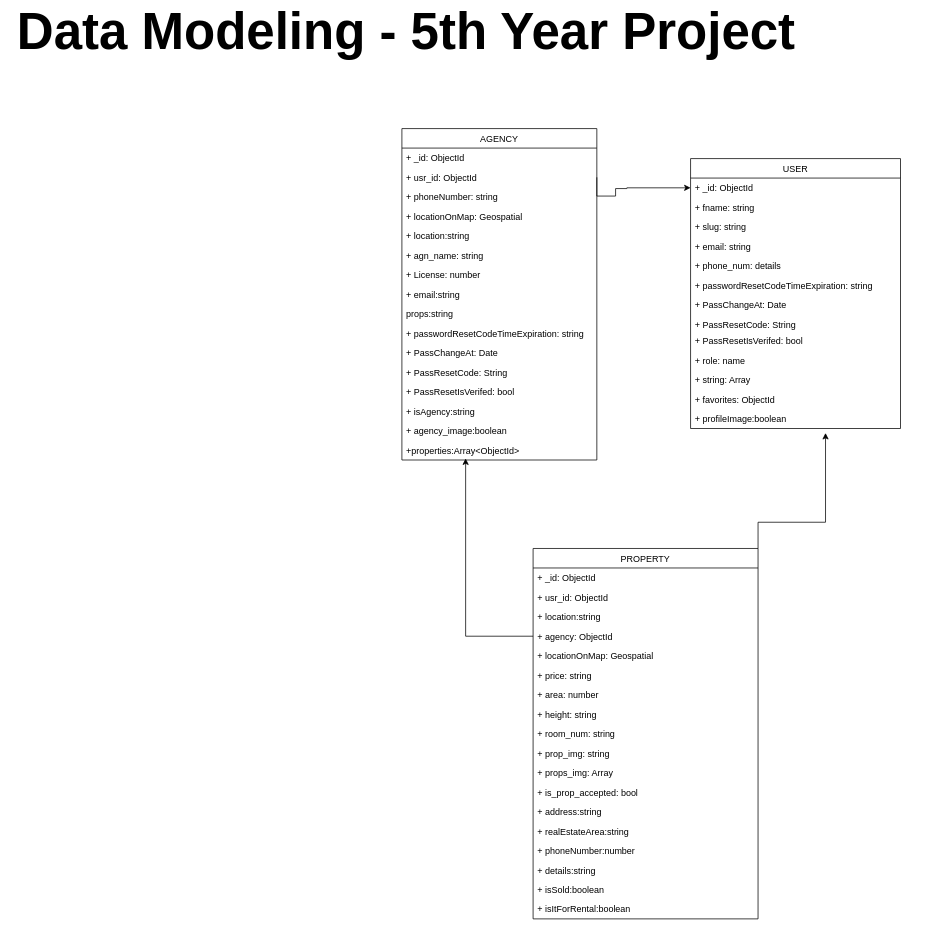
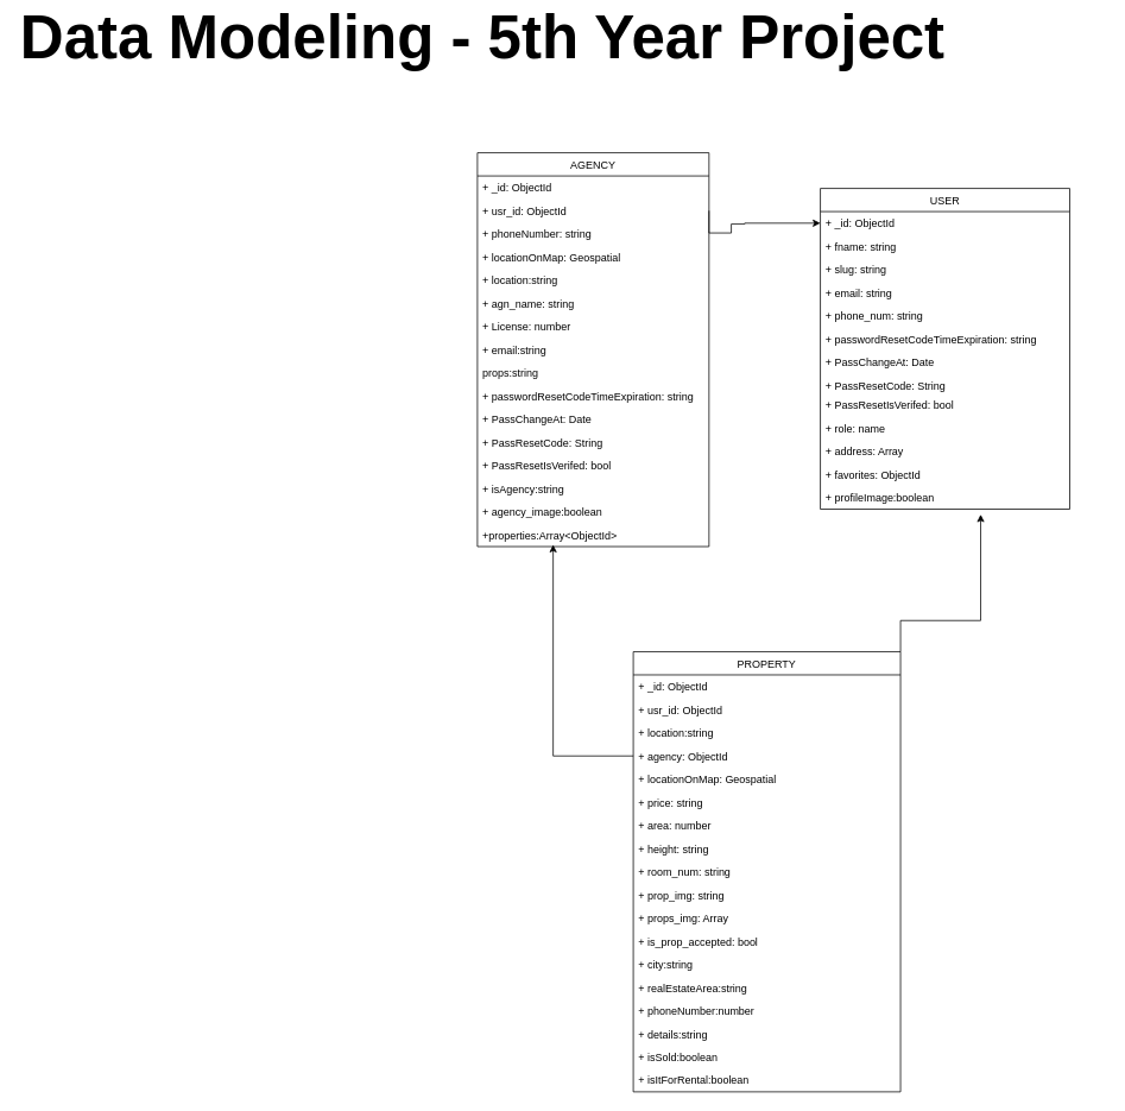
  <mxCell id="0" />
  <mxCell id="1" parent="0" />
  <mxCell id="2" value="USER" style="swimlane;fontStyle=0;childLayout=stackLayout;horizontal=1;startSize=26;fillColor=none;horizontalStack=0;resizeParent=1;resizeParentMax=0;resizeLast=0;collapsible=1;marginBottom=0;" parent="1" vertex="1"><mxGeometry x="920" y="200" width="280" height="360" as="geometry" /></mxCell>
  <mxCell id="3" value="+ _id: ObjectId" style="text;strokeColor=none;fillColor=none;align=left;verticalAlign=top;spacingLeft=4;spacingRight=4;overflow=hidden;rotatable=0;points=[[0,0.5],[1,0.5]];portConstraint=eastwest;" parent="2" vertex="1"><mxGeometry y="26" width="280" height="26" as="geometry" /></mxCell>
  <mxCell id="4" value="+ fname: string" style="text;strokeColor=none;fillColor=none;align=left;verticalAlign=top;spacingLeft=4;spacingRight=4;overflow=hidden;rotatable=0;points=[[0,0.5],[1,0.5]];portConstraint=eastwest;" parent="2" vertex="1"><mxGeometry y="52" width="280" height="26" as="geometry" /></mxCell>
  <mxCell id="5" value="+ slug: string" style="text;strokeColor=none;fillColor=none;align=left;verticalAlign=top;spacingLeft=4;spacingRight=4;overflow=hidden;rotatable=0;points=[[0,0.5],[1,0.5]];portConstraint=eastwest;" parent="2" vertex="1"><mxGeometry y="78" width="280" height="26" as="geometry" /></mxCell>
  <mxCell id="6" value="+ email: string" style="text;strokeColor=none;fillColor=none;align=left;verticalAlign=top;spacingLeft=4;spacingRight=4;overflow=hidden;rotatable=0;points=[[0,0.5],[1,0.5]];portConstraint=eastwest;" parent="2" vertex="1"><mxGeometry y="104" width="280" height="26" as="geometry" /></mxCell>
- <mxCell id="7" value="+ phone_num: details" style="text;strokeColor=none;fillColor=none;align=left;verticalAlign=top;spacingLeft=4;spacingRight=4;overflow=hidden;rotatable=0;points=[[0,0.5],[1,0.5]];portConstraint=eastwest;" parent="2" vertex="1"><mxGeometry y="130" width="280" height="26" as="geometry" /></mxCell>
+ <mxCell id="7" value="+ phone_num: string" style="text;strokeColor=none;fillColor=none;align=left;verticalAlign=top;spacingLeft=4;spacingRight=4;overflow=hidden;rotatable=0;points=[[0,0.5],[1,0.5]];portConstraint=eastwest;" parent="2" vertex="1"><mxGeometry y="130" width="280" height="26" as="geometry" /></mxCell>
  <mxCell id="8" value="+ passwordResetCodeTimeExpiration: string" style="text;strokeColor=none;fillColor=none;align=left;verticalAlign=top;spacingLeft=4;spacingRight=4;overflow=hidden;rotatable=0;points=[[0,0.5],[1,0.5]];portConstraint=eastwest;" parent="2" vertex="1"><mxGeometry y="156" width="280" height="26" as="geometry" /></mxCell>
  <mxCell id="9" value="+ PassChangeAt: Date" style="text;strokeColor=none;fillColor=none;align=left;verticalAlign=top;spacingLeft=4;spacingRight=4;overflow=hidden;rotatable=0;points=[[0,0.5],[1,0.5]];portConstraint=eastwest;" parent="2" vertex="1"><mxGeometry y="182" width="280" height="26" as="geometry" /></mxCell>
  <mxCell id="10" value="+ PassResetCode: String" style="text;strokeColor=none;fillColor=none;align=left;verticalAlign=top;spacingLeft=4;spacingRight=4;overflow=hidden;rotatable=0;points=[[0,0.5],[1,0.5]];portConstraint=eastwest;" parent="2" vertex="1"><mxGeometry y="208" width="280" height="22" as="geometry" /></mxCell>
  <mxCell id="11" value="+ PassResetIsVerifed: bool" style="text;strokeColor=none;fillColor=none;align=left;verticalAlign=top;spacingLeft=4;spacingRight=4;overflow=hidden;rotatable=0;points=[[0,0.5],[1,0.5]];portConstraint=eastwest;" parent="2" vertex="1"><mxGeometry y="230" width="280" height="26" as="geometry" /></mxCell>
  <mxCell id="12" value="+ role: name" style="text;strokeColor=none;fillColor=none;align=left;verticalAlign=top;spacingLeft=4;spacingRight=4;overflow=hidden;rotatable=0;points=[[0,0.5],[1,0.5]];portConstraint=eastwest;" parent="2" vertex="1"><mxGeometry y="256" width="280" height="26" as="geometry" /></mxCell>
- <mxCell id="13" value="+ string: Array" style="text;strokeColor=none;fillColor=none;align=left;verticalAlign=top;spacingLeft=4;spacingRight=4;overflow=hidden;rotatable=0;points=[[0,0.5],[1,0.5]];portConstraint=eastwest;" parent="2" vertex="1"><mxGeometry y="282" width="280" height="26" as="geometry" /></mxCell>
+ <mxCell id="13" value="+ address: Array" style="text;strokeColor=none;fillColor=none;align=left;verticalAlign=top;spacingLeft=4;spacingRight=4;overflow=hidden;rotatable=0;points=[[0,0.5],[1,0.5]];portConstraint=eastwest;" parent="2" vertex="1"><mxGeometry y="282" width="280" height="26" as="geometry" /></mxCell>
  <mxCell id="14" value="+ favorites: ObjectId" style="text;strokeColor=none;fillColor=none;align=left;verticalAlign=top;spacingLeft=4;spacingRight=4;overflow=hidden;rotatable=0;points=[[0,0.5],[1,0.5]];portConstraint=eastwest;" parent="2" vertex="1"><mxGeometry y="308" width="280" height="26" as="geometry" /></mxCell>
  <mxCell id="15" value="+ profileImage:boolean" style="text;strokeColor=none;fillColor=none;align=left;verticalAlign=top;spacingLeft=4;spacingRight=4;overflow=hidden;rotatable=0;points=[[0,0.5],[1,0.5]];portConstraint=eastwest;" parent="2" vertex="1"><mxGeometry y="334" width="280" height="26" as="geometry" /></mxCell>
  <mxCell id="16" value="AGENCY" style="swimlane;fontStyle=0;childLayout=stackLayout;horizontal=1;startSize=26;fillColor=none;horizontalStack=0;resizeParent=1;resizeParentMax=0;resizeLast=0;collapsible=1;marginBottom=0;" parent="1" vertex="1"><mxGeometry x="535" y="160" width="260" height="442" as="geometry" /></mxCell>
  <mxCell id="17" value="+ _id: ObjectId" style="text;strokeColor=none;fillColor=none;align=left;verticalAlign=top;spacingLeft=4;spacingRight=4;overflow=hidden;rotatable=0;points=[[0,0.5],[1,0.5]];portConstraint=eastwest;" parent="16" vertex="1"><mxGeometry y="26" width="260" height="26" as="geometry" /></mxCell>
  <mxCell id="18" value="+ usr_id: ObjectId" style="text;strokeColor=none;fillColor=none;align=left;verticalAlign=top;spacingLeft=4;spacingRight=4;overflow=hidden;rotatable=0;points=[[0,0.5],[1,0.5]];portConstraint=eastwest;" parent="16" vertex="1"><mxGeometry y="52" width="260" height="26" as="geometry" /></mxCell>
  <mxCell id="19" value="+ phoneNumber: string" style="text;strokeColor=none;fillColor=none;align=left;verticalAlign=top;spacingLeft=4;spacingRight=4;overflow=hidden;rotatable=0;points=[[0,0.5],[1,0.5]];portConstraint=eastwest;" parent="16" vertex="1"><mxGeometry y="78" width="260" height="26" as="geometry" /></mxCell>
  <mxCell id="20" value="+ locationOnMap: Geospatial" style="text;strokeColor=none;fillColor=none;align=left;verticalAlign=top;spacingLeft=4;spacingRight=4;overflow=hidden;rotatable=0;points=[[0,0.5],[1,0.5]];portConstraint=eastwest;" parent="16" vertex="1"><mxGeometry y="104" width="260" height="26" as="geometry" /></mxCell>
  <mxCell id="21" value="+ location:string" style="text;strokeColor=none;fillColor=none;align=left;verticalAlign=top;spacingLeft=4;spacingRight=4;overflow=hidden;rotatable=0;points=[[0,0.5],[1,0.5]];portConstraint=eastwest;" parent="16" vertex="1"><mxGeometry y="130" width="260" height="26" as="geometry" /></mxCell>
  <mxCell id="22" value="+ agn_name: string" style="text;strokeColor=none;fillColor=none;align=left;verticalAlign=top;spacingLeft=4;spacingRight=4;overflow=hidden;rotatable=0;points=[[0,0.5],[1,0.5]];portConstraint=eastwest;" parent="16" vertex="1"><mxGeometry y="156" width="260" height="26" as="geometry" /></mxCell>
  <mxCell id="23" value="+ License: number" style="text;strokeColor=none;fillColor=none;align=left;verticalAlign=top;spacingLeft=4;spacingRight=4;overflow=hidden;rotatable=0;points=[[0,0.5],[1,0.5]];portConstraint=eastwest;" parent="16" vertex="1"><mxGeometry y="182" width="260" height="26" as="geometry" /></mxCell>
  <mxCell id="24" value="+ email:string" style="text;strokeColor=none;fillColor=none;align=left;verticalAlign=top;spacingLeft=4;spacingRight=4;overflow=hidden;rotatable=0;points=[[0,0.5],[1,0.5]];portConstraint=eastwest;" parent="16" vertex="1"><mxGeometry y="208" width="260" height="26" as="geometry" /></mxCell>
  <mxCell id="25" value="props:string" style="text;strokeColor=none;fillColor=none;align=left;verticalAlign=top;spacingLeft=4;spacingRight=4;overflow=hidden;rotatable=0;points=[[0,0.5],[1,0.5]];portConstraint=eastwest;" parent="16" vertex="1"><mxGeometry y="234" width="260" height="26" as="geometry" /></mxCell>
  <mxCell id="26" value="+ passwordResetCodeTimeExpiration: string" style="text;strokeColor=none;fillColor=none;align=left;verticalAlign=top;spacingLeft=4;spacingRight=4;overflow=hidden;rotatable=0;points=[[0,0.5],[1,0.5]];portConstraint=eastwest;" parent="16" vertex="1"><mxGeometry y="260" width="260" height="26" as="geometry" /></mxCell>
  <mxCell id="27" value="+ PassChangeAt: Date" style="text;strokeColor=none;fillColor=none;align=left;verticalAlign=top;spacingLeft=4;spacingRight=4;overflow=hidden;rotatable=0;points=[[0,0.5],[1,0.5]];portConstraint=eastwest;" parent="16" vertex="1"><mxGeometry y="286" width="260" height="26" as="geometry" /></mxCell>
  <mxCell id="28" value="+ PassResetCode: String&#10;" style="text;strokeColor=none;fillColor=none;align=left;verticalAlign=top;spacingLeft=4;spacingRight=4;overflow=hidden;rotatable=0;points=[[0,0.5],[1,0.5]];portConstraint=eastwest;" parent="16" vertex="1"><mxGeometry y="312" width="260" height="26" as="geometry" /></mxCell>
  <mxCell id="29" value="+ PassResetIsVerifed: bool" style="text;strokeColor=none;fillColor=none;align=left;verticalAlign=top;spacingLeft=4;spacingRight=4;overflow=hidden;rotatable=0;points=[[0,0.5],[1,0.5]];portConstraint=eastwest;" parent="16" vertex="1"><mxGeometry y="338" width="260" height="26" as="geometry" /></mxCell>
  <mxCell id="30" value="+ isAgency:string" style="text;strokeColor=none;fillColor=none;align=left;verticalAlign=top;spacingLeft=4;spacingRight=4;overflow=hidden;rotatable=0;points=[[0,0.5],[1,0.5]];portConstraint=eastwest;" parent="16" vertex="1"><mxGeometry y="364" width="260" height="26" as="geometry" /></mxCell>
  <mxCell id="31" value="+ agency_image:boolean" style="text;strokeColor=none;fillColor=none;align=left;verticalAlign=top;spacingLeft=4;spacingRight=4;overflow=hidden;rotatable=0;points=[[0,0.5],[1,0.5]];portConstraint=eastwest;" parent="16" vertex="1"><mxGeometry y="390" width="260" height="26" as="geometry" /></mxCell>
  <mxCell id="32" value="+properties:Array&lt;ObjectId&gt;" style="text;strokeColor=none;fillColor=none;align=left;verticalAlign=top;spacingLeft=4;spacingRight=4;overflow=hidden;rotatable=0;points=[[0,0.5],[1,0.5]];portConstraint=eastwest;" parent="16" vertex="1"><mxGeometry y="416" width="260" height="26" as="geometry" /></mxCell>
  <mxCell id="33" value="PROPERTY" style="swimlane;fontStyle=0;childLayout=stackLayout;horizontal=1;startSize=26;fillColor=none;horizontalStack=0;resizeParent=1;resizeParentMax=0;resizeLast=0;collapsible=1;marginBottom=0;" parent="1" vertex="1"><mxGeometry x="710" y="720" width="300" height="494" as="geometry" /></mxCell>
  <mxCell id="34" value="+ _id: ObjectId" style="text;strokeColor=none;fillColor=none;align=left;verticalAlign=top;spacingLeft=4;spacingRight=4;overflow=hidden;rotatable=0;points=[[0,0.5],[1,0.5]];portConstraint=eastwest;" parent="33" vertex="1"><mxGeometry y="26" width="300" height="26" as="geometry" /></mxCell>
  <mxCell id="35" value="+ usr_id: ObjectId" style="text;strokeColor=none;fillColor=none;align=left;verticalAlign=top;spacingLeft=4;spacingRight=4;overflow=hidden;rotatable=0;points=[[0,0.5],[1,0.5]];portConstraint=eastwest;" parent="33" vertex="1"><mxGeometry y="52" width="300" height="26" as="geometry" /></mxCell>
  <mxCell id="36" value="+ location:string" style="text;strokeColor=none;fillColor=none;align=left;verticalAlign=top;spacingLeft=4;spacingRight=4;overflow=hidden;rotatable=0;points=[[0,0.5],[1,0.5]];portConstraint=eastwest;" parent="33" vertex="1"><mxGeometry y="78" width="300" height="26" as="geometry" /></mxCell>
  <mxCell id="37" value="+ agency: ObjectId" style="text;strokeColor=none;fillColor=none;align=left;verticalAlign=top;spacingLeft=4;spacingRight=4;overflow=hidden;rotatable=0;points=[[0,0.5],[1,0.5]];portConstraint=eastwest;" parent="33" vertex="1"><mxGeometry y="104" width="300" height="26" as="geometry" /></mxCell>
  <mxCell id="38" value="+ locationOnMap: Geospatial" style="text;strokeColor=none;fillColor=none;align=left;verticalAlign=top;spacingLeft=4;spacingRight=4;overflow=hidden;rotatable=0;points=[[0,0.5],[1,0.5]];portConstraint=eastwest;" parent="33" vertex="1"><mxGeometry y="130" width="300" height="26" as="geometry" /></mxCell>
  <mxCell id="39" value="+ price: string" style="text;strokeColor=none;fillColor=none;align=left;verticalAlign=top;spacingLeft=4;spacingRight=4;overflow=hidden;rotatable=0;points=[[0,0.5],[1,0.5]];portConstraint=eastwest;" parent="33" vertex="1"><mxGeometry y="156" width="300" height="26" as="geometry" /></mxCell>
  <mxCell id="40" value="+ area: number" style="text;strokeColor=none;fillColor=none;align=left;verticalAlign=top;spacingLeft=4;spacingRight=4;overflow=hidden;rotatable=0;points=[[0,0.5],[1,0.5]];portConstraint=eastwest;" parent="33" vertex="1"><mxGeometry y="182" width="300" height="26" as="geometry" /></mxCell>
  <mxCell id="41" value="+ height: string" style="text;strokeColor=none;fillColor=none;align=left;verticalAlign=top;spacingLeft=4;spacingRight=4;overflow=hidden;rotatable=0;points=[[0,0.5],[1,0.5]];portConstraint=eastwest;" parent="33" vertex="1"><mxGeometry y="208" width="300" height="26" as="geometry" /></mxCell>
  <mxCell id="42" value="+ room_num: string" style="text;strokeColor=none;fillColor=none;align=left;verticalAlign=top;spacingLeft=4;spacingRight=4;overflow=hidden;rotatable=0;points=[[0,0.5],[1,0.5]];portConstraint=eastwest;" parent="33" vertex="1"><mxGeometry y="234" width="300" height="26" as="geometry" /></mxCell>
  <mxCell id="43" value="+ prop_img: string" style="text;strokeColor=none;fillColor=none;align=left;verticalAlign=top;spacingLeft=4;spacingRight=4;overflow=hidden;rotatable=0;points=[[0,0.5],[1,0.5]];portConstraint=eastwest;" parent="33" vertex="1"><mxGeometry y="260" width="300" height="26" as="geometry" /></mxCell>
  <mxCell id="44" value="+ props_img: Array" style="text;strokeColor=none;fillColor=none;align=left;verticalAlign=top;spacingLeft=4;spacingRight=4;overflow=hidden;rotatable=0;points=[[0,0.5],[1,0.5]];portConstraint=eastwest;" parent="33" vertex="1"><mxGeometry y="286" width="300" height="26" as="geometry" /></mxCell>
  <mxCell id="45" value="+ is_prop_accepted: bool" style="text;strokeColor=none;fillColor=none;align=left;verticalAlign=top;spacingLeft=4;spacingRight=4;overflow=hidden;rotatable=0;points=[[0,0.5],[1,0.5]];portConstraint=eastwest;shadow=0;" parent="33" vertex="1"><mxGeometry y="312" width="300" height="26" as="geometry" /></mxCell>
- <mxCell id="46" value="+ address:string" style="text;strokeColor=none;fillColor=none;align=left;verticalAlign=top;spacingLeft=4;spacingRight=4;overflow=hidden;rotatable=0;points=[[0,0.5],[1,0.5]];portConstraint=eastwest;shadow=0;" parent="33" vertex="1"><mxGeometry y="338" width="300" height="26" as="geometry" /></mxCell>
+ <mxCell id="46" value="+ city:string" style="text;strokeColor=none;fillColor=none;align=left;verticalAlign=top;spacingLeft=4;spacingRight=4;overflow=hidden;rotatable=0;points=[[0,0.5],[1,0.5]];portConstraint=eastwest;shadow=0;" parent="33" vertex="1"><mxGeometry y="338" width="300" height="26" as="geometry" /></mxCell>
  <mxCell id="47" value="+ realEstateArea:string" style="text;strokeColor=none;fillColor=none;align=left;verticalAlign=top;spacingLeft=4;spacingRight=4;overflow=hidden;rotatable=0;points=[[0,0.5],[1,0.5]];portConstraint=eastwest;shadow=0;" parent="33" vertex="1"><mxGeometry y="364" width="300" height="26" as="geometry" /></mxCell>
  <mxCell id="48" value="+ phoneNumber:number" style="text;strokeColor=none;fillColor=none;align=left;verticalAlign=top;spacingLeft=4;spacingRight=4;overflow=hidden;rotatable=0;points=[[0,0.5],[1,0.5]];portConstraint=eastwest;shadow=0;" parent="33" vertex="1"><mxGeometry y="390" width="300" height="26" as="geometry" /></mxCell>
  <mxCell id="49" value="+ details:string" style="text;strokeColor=none;fillColor=none;align=left;verticalAlign=top;spacingLeft=4;spacingRight=4;overflow=hidden;rotatable=0;points=[[0,0.5],[1,0.5]];portConstraint=eastwest;shadow=0;" parent="33" vertex="1"><mxGeometry y="416" width="300" height="26" as="geometry" /></mxCell>
  <mxCell id="50" value="+ isSold:boolean" style="text;strokeColor=none;fillColor=none;align=left;verticalAlign=top;spacingLeft=4;spacingRight=4;overflow=hidden;rotatable=0;points=[[0,0.5],[1,0.5]];portConstraint=eastwest;shadow=0;" parent="33" vertex="1"><mxGeometry y="442" width="300" height="26" as="geometry" /></mxCell>
  <mxCell id="51" value="+ isItForRental:boolean" style="text;strokeColor=none;fillColor=none;align=left;verticalAlign=top;spacingLeft=4;spacingRight=4;overflow=hidden;rotatable=0;points=[[0,0.5],[1,0.5]];portConstraint=eastwest;shadow=0;" parent="33" vertex="1"><mxGeometry y="468" width="300" height="26" as="geometry" /></mxCell>
  <mxCell id="52" style="edgeStyle=orthogonalEdgeStyle;rounded=0;orthogonalLoop=1;jettySize=auto;html=1;" parent="1" edge="1"><mxGeometry relative="1" as="geometry"><mxPoint x="1010" y="720" as="sourcePoint" /><mxPoint x="1100" y="566" as="targetPoint" /><Array as="points"><mxPoint x="1100" y="685" /><mxPoint x="1100" y="566" /></Array></mxGeometry></mxCell>
  <mxCell id="53" style="edgeStyle=orthogonalEdgeStyle;rounded=0;orthogonalLoop=1;jettySize=auto;html=1;exitX=0;exitY=0.5;exitDx=0;exitDy=0;" parent="1" source="37" edge="1"><mxGeometry relative="1" as="geometry"><mxPoint x="620" y="600" as="targetPoint" /><Array as="points"><mxPoint x="620" y="837" /><mxPoint x="620" y="605" /></Array></mxGeometry></mxCell>
  <mxCell id="54" style="edgeStyle=orthogonalEdgeStyle;rounded=0;orthogonalLoop=1;jettySize=auto;html=1;exitX=1;exitY=0.5;exitDx=0;exitDy=0;entryX=0;entryY=0.5;entryDx=0;entryDy=0;" parent="1" source="18" target="3" edge="1"><mxGeometry relative="1" as="geometry"><Array as="points"><mxPoint x="795" y="250" /><mxPoint x="820" y="250" /><mxPoint x="820" y="240" /><mxPoint x="835" y="240" /><mxPoint x="835" y="239" /></Array></mxGeometry></mxCell>
  <mxCell id="55" value="&lt;font size=&quot;1&quot;&gt;&lt;b style=&quot;font-size: 68px&quot;&gt;Data Modeling - 5th Year Project&lt;/b&gt;&lt;/font&gt;" style="text;html=1;strokeColor=none;fillColor=none;align=left;verticalAlign=middle;whiteSpace=wrap;rounded=0;" parent="1" vertex="1"><mxGeometry x="20" y="20" width="1220" height="20" as="geometry" /></mxCell>
